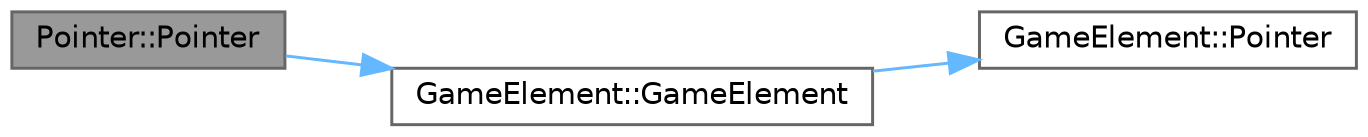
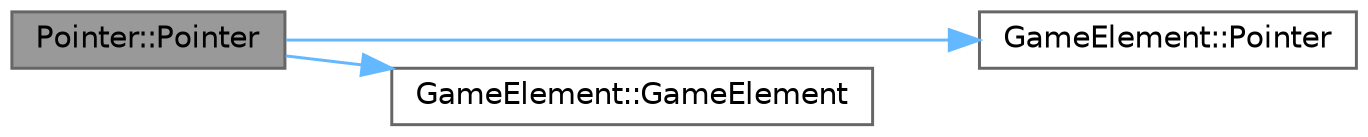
  digraph {
    rankdir=LR
    node [color=grey40 fillcolor=white fontname=Helvetica fontsize=10 shape=box style=filled]
    edge [color=steelblue1 fontname=Helvetica fontsize=10 labelfontname=Helvetica labelfontsize=10 style=solid]
    n1 [color=gray40 fillcolor=grey60 fontcolor=black height=0.2 label="Pointer::Pointer" width=0.4]
    n2 [height=0.2 label="GameElement::Pointer" width=0.4]
    n3 [height=0.2 label="GameElement::GameElement" width=0.4]
-   n3 -> n2
+   n1 -> n2
    n1 -> n3
  }
